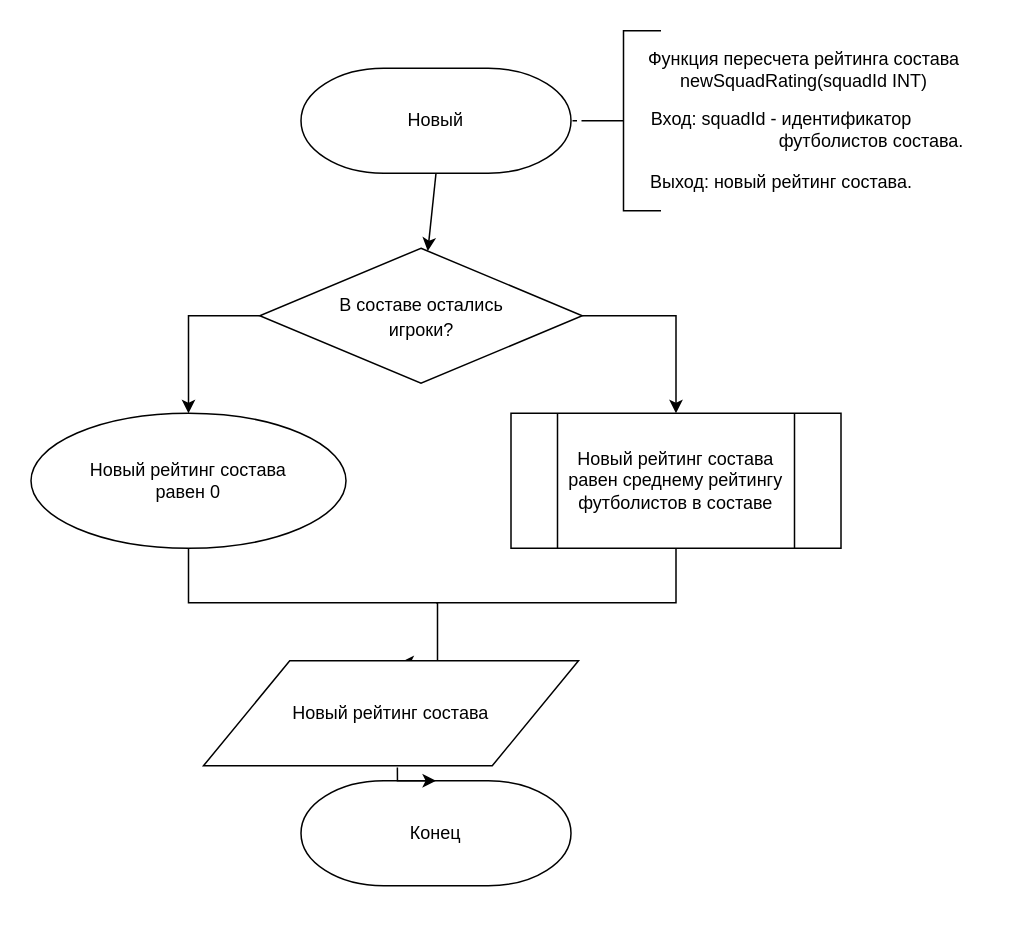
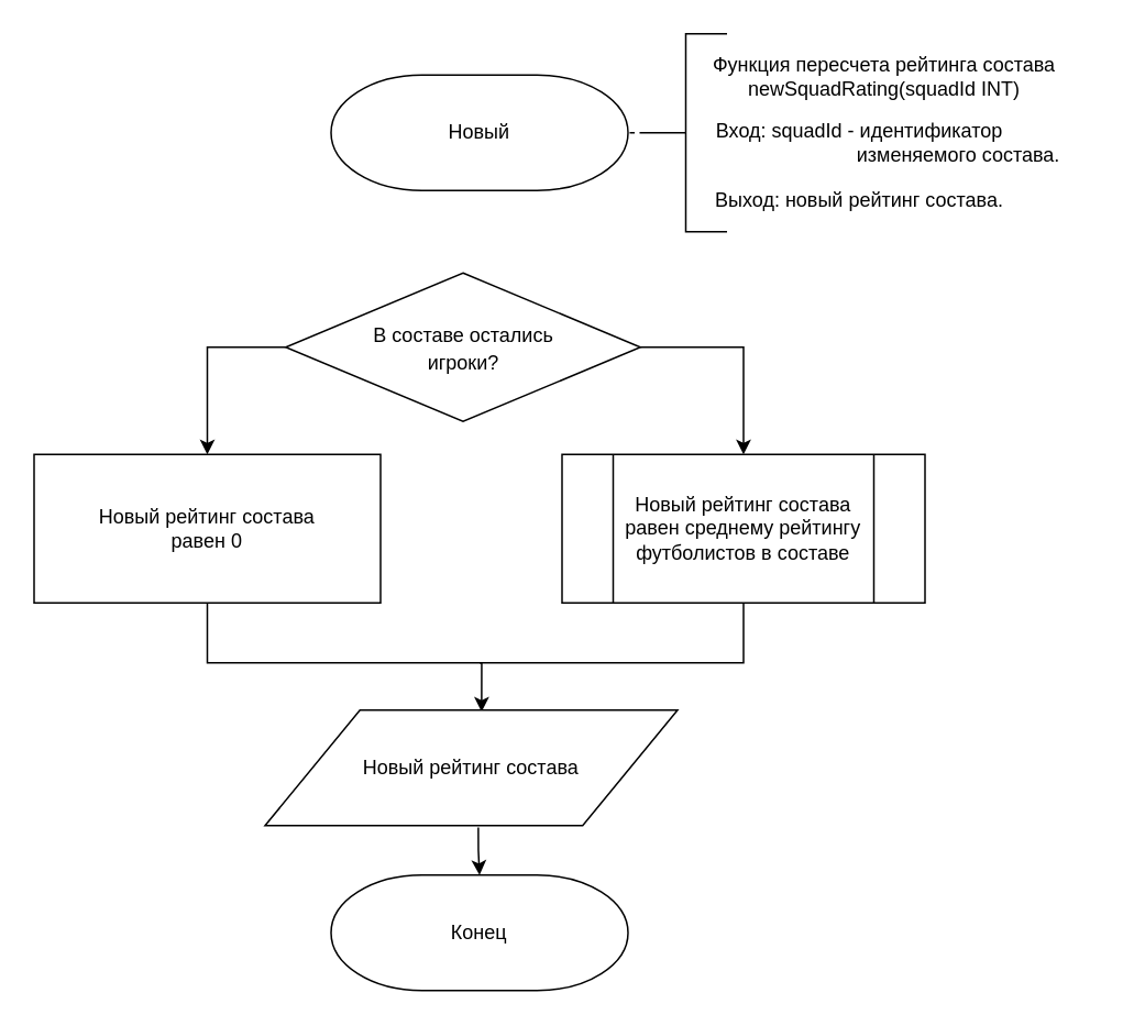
  <mxCell id="0" />
  <mxCell id="1" parent="0" />
- <mxCell id="2" style="edgeStyle=none;html=1;exitX=0.5;exitY=1;exitDx=0;exitDy=0;exitPerimeter=0;" parent="1" source="3" target="6" edge="1"><mxGeometry relative="1" as="geometry" /></mxCell>
  <mxCell id="3" value="Новый" style="strokeWidth=1;html=1;shape=mxgraph.flowchart.terminator;whiteSpace=wrap;" parent="1" vertex="1"><mxGeometry x="200" y="45" width="180" height="70" as="geometry" /></mxCell>
  <mxCell id="4" style="edgeStyle=orthogonalEdgeStyle;html=1;exitX=1;exitY=0.5;exitDx=0;exitDy=0;entryX=0.5;entryY=0;entryDx=0;entryDy=0;endArrow=classic;endFill=1;rounded=0;" parent="1" source="6" target="10" edge="1"><mxGeometry relative="1" as="geometry" /></mxCell>
  <mxCell id="5" style="edgeStyle=orthogonalEdgeStyle;rounded=0;html=1;exitX=0;exitY=0.5;exitDx=0;exitDy=0;entryX=0.5;entryY=0;entryDx=0;entryDy=0;endArrow=classic;endFill=1;" parent="1" source="6" target="16" edge="1"><mxGeometry relative="1" as="geometry"><mxPoint x="95" y="275" as="targetPoint" /></mxGeometry></mxCell>
  <mxCell id="6" value="&lt;span style=&quot;font-size: 12px&quot;&gt;В составе остались &lt;br&gt;игроки?&lt;/span&gt;" style="rhombus;whiteSpace=wrap;html=1;fontSize=14;" parent="1" vertex="1"><mxGeometry x="172.5" y="165" width="215" height="90" as="geometry" /></mxCell>
  <mxCell id="7" style="edgeStyle=none;html=1;exitX=0;exitY=0.5;exitDx=0;exitDy=0;exitPerimeter=0;endArrow=none;endFill=0;dashed=1;" parent="1" source="8" target="3" edge="1"><mxGeometry relative="1" as="geometry" /></mxCell>
  <mxCell id="8" value="" style="strokeWidth=1;html=1;shape=mxgraph.flowchart.annotation_2;align=left;labelPosition=right;pointerEvents=1;" parent="1" vertex="1"><mxGeometry x="390" y="20" width="50" height="120" as="geometry" /></mxCell>
  <mxCell id="9" style="edgeStyle=orthogonalEdgeStyle;rounded=0;html=1;exitX=0.5;exitY=1;exitDx=0;exitDy=0;fontSize=12;endArrow=none;endFill=0;" parent="1" source="10" edge="1"><mxGeometry relative="1" as="geometry"><mxPoint x="290" y="401.25" as="targetPoint" /><Array as="points"><mxPoint x="450" y="401.25" /></Array></mxGeometry></mxCell>
  <mxCell id="10" value="Новый рейтинг состава равен среднему рейтингу футболистов в составе" style="verticalLabelPosition=middle;verticalAlign=middle;html=1;shape=process;whiteSpace=wrap;rounded=0;size=0.14;arcSize=6;horizontal=1;align=center;labelPosition=center;" parent="1" vertex="1"><mxGeometry x="340" y="275" width="220" height="90" as="geometry" /></mxCell>
  <mxCell id="11" value="Функция пересчета рейтинга состава&lt;br&gt;&lt;span&gt;newSquadRating(squadId INT)&lt;/span&gt;" style="text;html=1;align=center;verticalAlign=middle;resizable=0;points=[];autosize=1;strokeColor=none;fillColor=none;" parent="1" vertex="1"><mxGeometry x="420" y="31.25" width="230" height="30" as="geometry" /></mxCell>
- <mxCell id="12" value="Конец" style="strokeWidth=1;html=1;shape=mxgraph.flowchart.terminator;whiteSpace=wrap;" parent="1" vertex="1"><mxGeometry x="200" y="520" width="180" height="70" as="geometry" /></mxCell>
- <mxCell id="13" value="Вход: squadId - идентификатор &lt;br&gt;&amp;nbsp; &amp;nbsp; &amp;nbsp; &amp;nbsp; &amp;nbsp; &amp;nbsp; &amp;nbsp; &amp;nbsp; &amp;nbsp; &amp;nbsp; &amp;nbsp; &amp;nbsp; &amp;nbsp; &amp;nbsp; &amp;nbsp; &amp;nbsp; &amp;nbsp; &amp;nbsp; &amp;nbsp; &amp;nbsp; футболистов состава.&amp;nbsp; &amp;nbsp;&amp;nbsp;" style="text;html=1;align=center;verticalAlign=middle;resizable=0;points=[];autosize=1;strokeColor=none;fillColor=none;fontSize=12;" parent="1" vertex="1"><mxGeometry x="375" y="71.25" width="290" height="30" as="geometry" /></mxCell>
+ <mxCell id="12" value="Конец" style="strokeWidth=1;html=1;shape=mxgraph.flowchart.terminator;whiteSpace=wrap;" parent="1" vertex="1"><mxGeometry x="200" y="530" width="180" height="70" as="geometry" /></mxCell>
+ <mxCell id="13" value="Вход: squadId - идентификатор &lt;br&gt;&amp;nbsp; &amp;nbsp; &amp;nbsp; &amp;nbsp; &amp;nbsp; &amp;nbsp; &amp;nbsp; &amp;nbsp; &amp;nbsp; &amp;nbsp; &amp;nbsp; &amp;nbsp; &amp;nbsp; &amp;nbsp; &amp;nbsp; &amp;nbsp; &amp;nbsp; &amp;nbsp; &amp;nbsp; &amp;nbsp; изменяемого состава.&amp;nbsp; &amp;nbsp;&amp;nbsp;" style="text;html=1;align=center;verticalAlign=middle;resizable=0;points=[];autosize=1;strokeColor=none;fillColor=none;fontSize=12;" parent="1" vertex="1"><mxGeometry x="375" y="71.25" width="290" height="30" as="geometry" /></mxCell>
  <mxCell id="14" value="Выход: новый рейтинг состава." style="text;html=1;align=center;verticalAlign=middle;resizable=0;points=[];autosize=1;strokeColor=none;fillColor=none;fontSize=12;" parent="1" vertex="1"><mxGeometry x="425" y="111.25" width="190" height="20" as="geometry" /></mxCell>
  <mxCell id="15" style="edgeStyle=orthogonalEdgeStyle;rounded=0;html=1;exitX=0.5;exitY=1;exitDx=0;exitDy=0;entryX=0.525;entryY=0.015;entryDx=0;entryDy=0;entryPerimeter=0;fontSize=12;endArrow=classic;endFill=1;" parent="1" source="16" target="18" edge="1"><mxGeometry relative="1" as="geometry"><Array as="points"><mxPoint x="125" y="401.25" /><mxPoint x="291" y="401.25" /></Array></mxGeometry></mxCell>
- <mxCell id="16" value="Новый рейтинг состава &lt;br&gt;равен 0" style="ellipse;whiteSpace=wrap;html=1;absoluteArcSize=1;arcSize=14;strokeWidth=1;fontSize=12;" parent="1" vertex="1"><mxGeometry x="20" y="275" width="210" height="90" as="geometry" /></mxCell>
+ <mxCell id="16" value="Новый рейтинг состава &lt;br&gt;равен 0" style="rounded=0;whiteSpace=wrap;html=1;absoluteArcSize=1;arcSize=14;strokeWidth=1;fontSize=12;" parent="1" vertex="1"><mxGeometry x="20" y="275" width="210" height="90" as="geometry" /></mxCell>
  <mxCell id="17" style="edgeStyle=orthogonalEdgeStyle;rounded=0;html=1;exitX=0.517;exitY=1.016;exitDx=0;exitDy=0;entryX=0.5;entryY=0;entryDx=0;entryDy=0;entryPerimeter=0;fontSize=12;endArrow=classic;endFill=1;exitPerimeter=0;" parent="1" source="18" target="12" edge="1"><mxGeometry relative="1" as="geometry" /></mxCell>
- <mxCell id="18" value="&lt;span&gt;Новый рейтинг состава&lt;/span&gt;" style="shape=parallelogram;html=1;strokeWidth=1;perimeter=parallelogramPerimeter;whiteSpace=wrap;rounded=0;arcSize=12;size=0.23;fontSize=12;" parent="1" vertex="1"><mxGeometry x="135" y="440" width="250" height="70" as="geometry" /></mxCell>
+ <mxCell id="18" value="&lt;span&gt;Новый рейтинг состава&lt;/span&gt;" style="shape=parallelogram;html=1;strokeWidth=1;perimeter=parallelogramPerimeter;whiteSpace=wrap;rounded=0;arcSize=12;size=0.23;fontSize=12;" parent="1" vertex="1"><mxGeometry x="160" y="430" width="250" height="70" as="geometry" /></mxCell>
